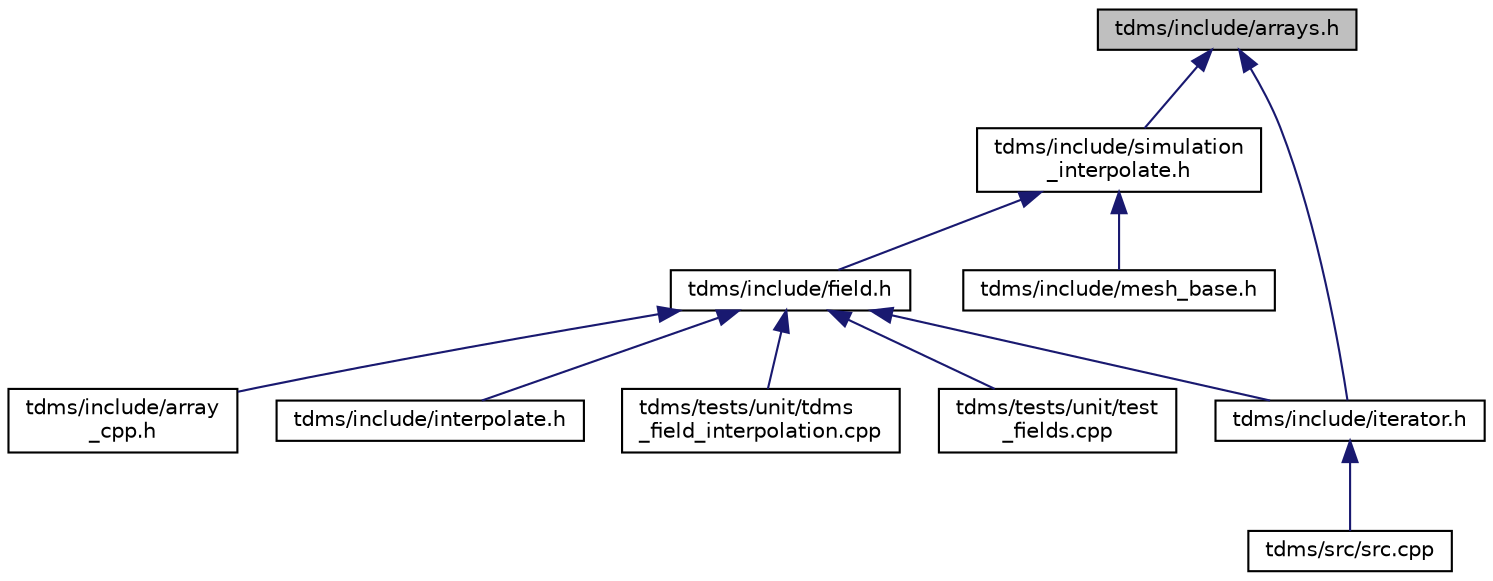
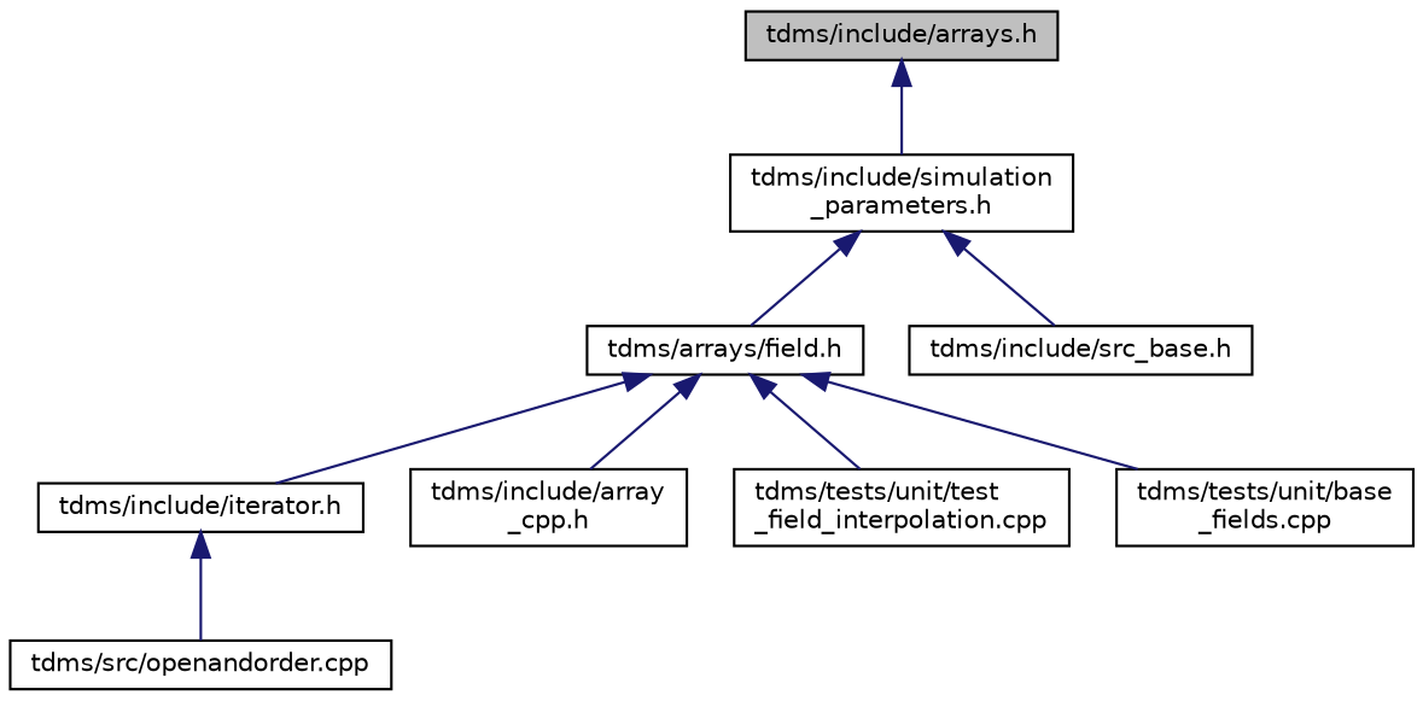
  digraph {
    node [color=black fillcolor=white fontname=Helvetica fontsize=10 shape=record style=filled]
    edge [color=midnightblue dir=back fontname=Helvetica fontsize=10 labelfontname=Helvetica labelfontsize=10 style=solid]
    n1 [fillcolor=grey75 fontcolor=black height=0.2 label="tdms/include/arrays.h" width=0.4]
-   n2 [height=0.2 label="tdms/include/simulation\l_interpolate.h" width=0.4]
+   n2 [height=0.2 label="tdms/include/simulation\l_parameters.h" width=0.4]
    n3 [height=0.2 label="tdms/include/iterator.h" width=0.4]
-   n4 [height=0.2 label="tdms/include/field.h" width=0.4]
-   n5 [height=0.2 label="tdms/include/mesh_base.h" width=0.4]
-   n6 [height=0.2 label="tdms/src/src.cpp" width=0.4]
+   n4 [height=0.2 label="tdms/arrays/field.h" width=0.4]
+   n5 [height=0.2 label="tdms/include/src_base.h" width=0.4]
+   n6 [height=0.2 label="tdms/src/openandorder.cpp" width=0.4]
    n7 [height=0.2 label="tdms/include/array\l_cpp.h" width=0.4]
-   n8 [height=0.2 label="tdms/include/interpolate.h" width=0.4]
-   n9 [height=0.2 label="tdms/tests/unit/tdms\l_field_interpolation.cpp" width=0.4]
-   n10 [height=0.2 label="tdms/tests/unit/test\l_fields.cpp" width=0.4]
+   n9 [height=0.2 label="tdms/tests/unit/test\l_field_interpolation.cpp" width=0.4]
+   n10 [height=0.2 label="tdms/tests/unit/base\l_fields.cpp" width=0.4]
    n1 -> n2
-   n1 -> n3
    n2 -> n4
    n2 -> n5
    n3 -> n6
    n4 -> n3
    n4 -> n7
-   n4 -> n8
    n4 -> n9
    n4 -> n10
  }
